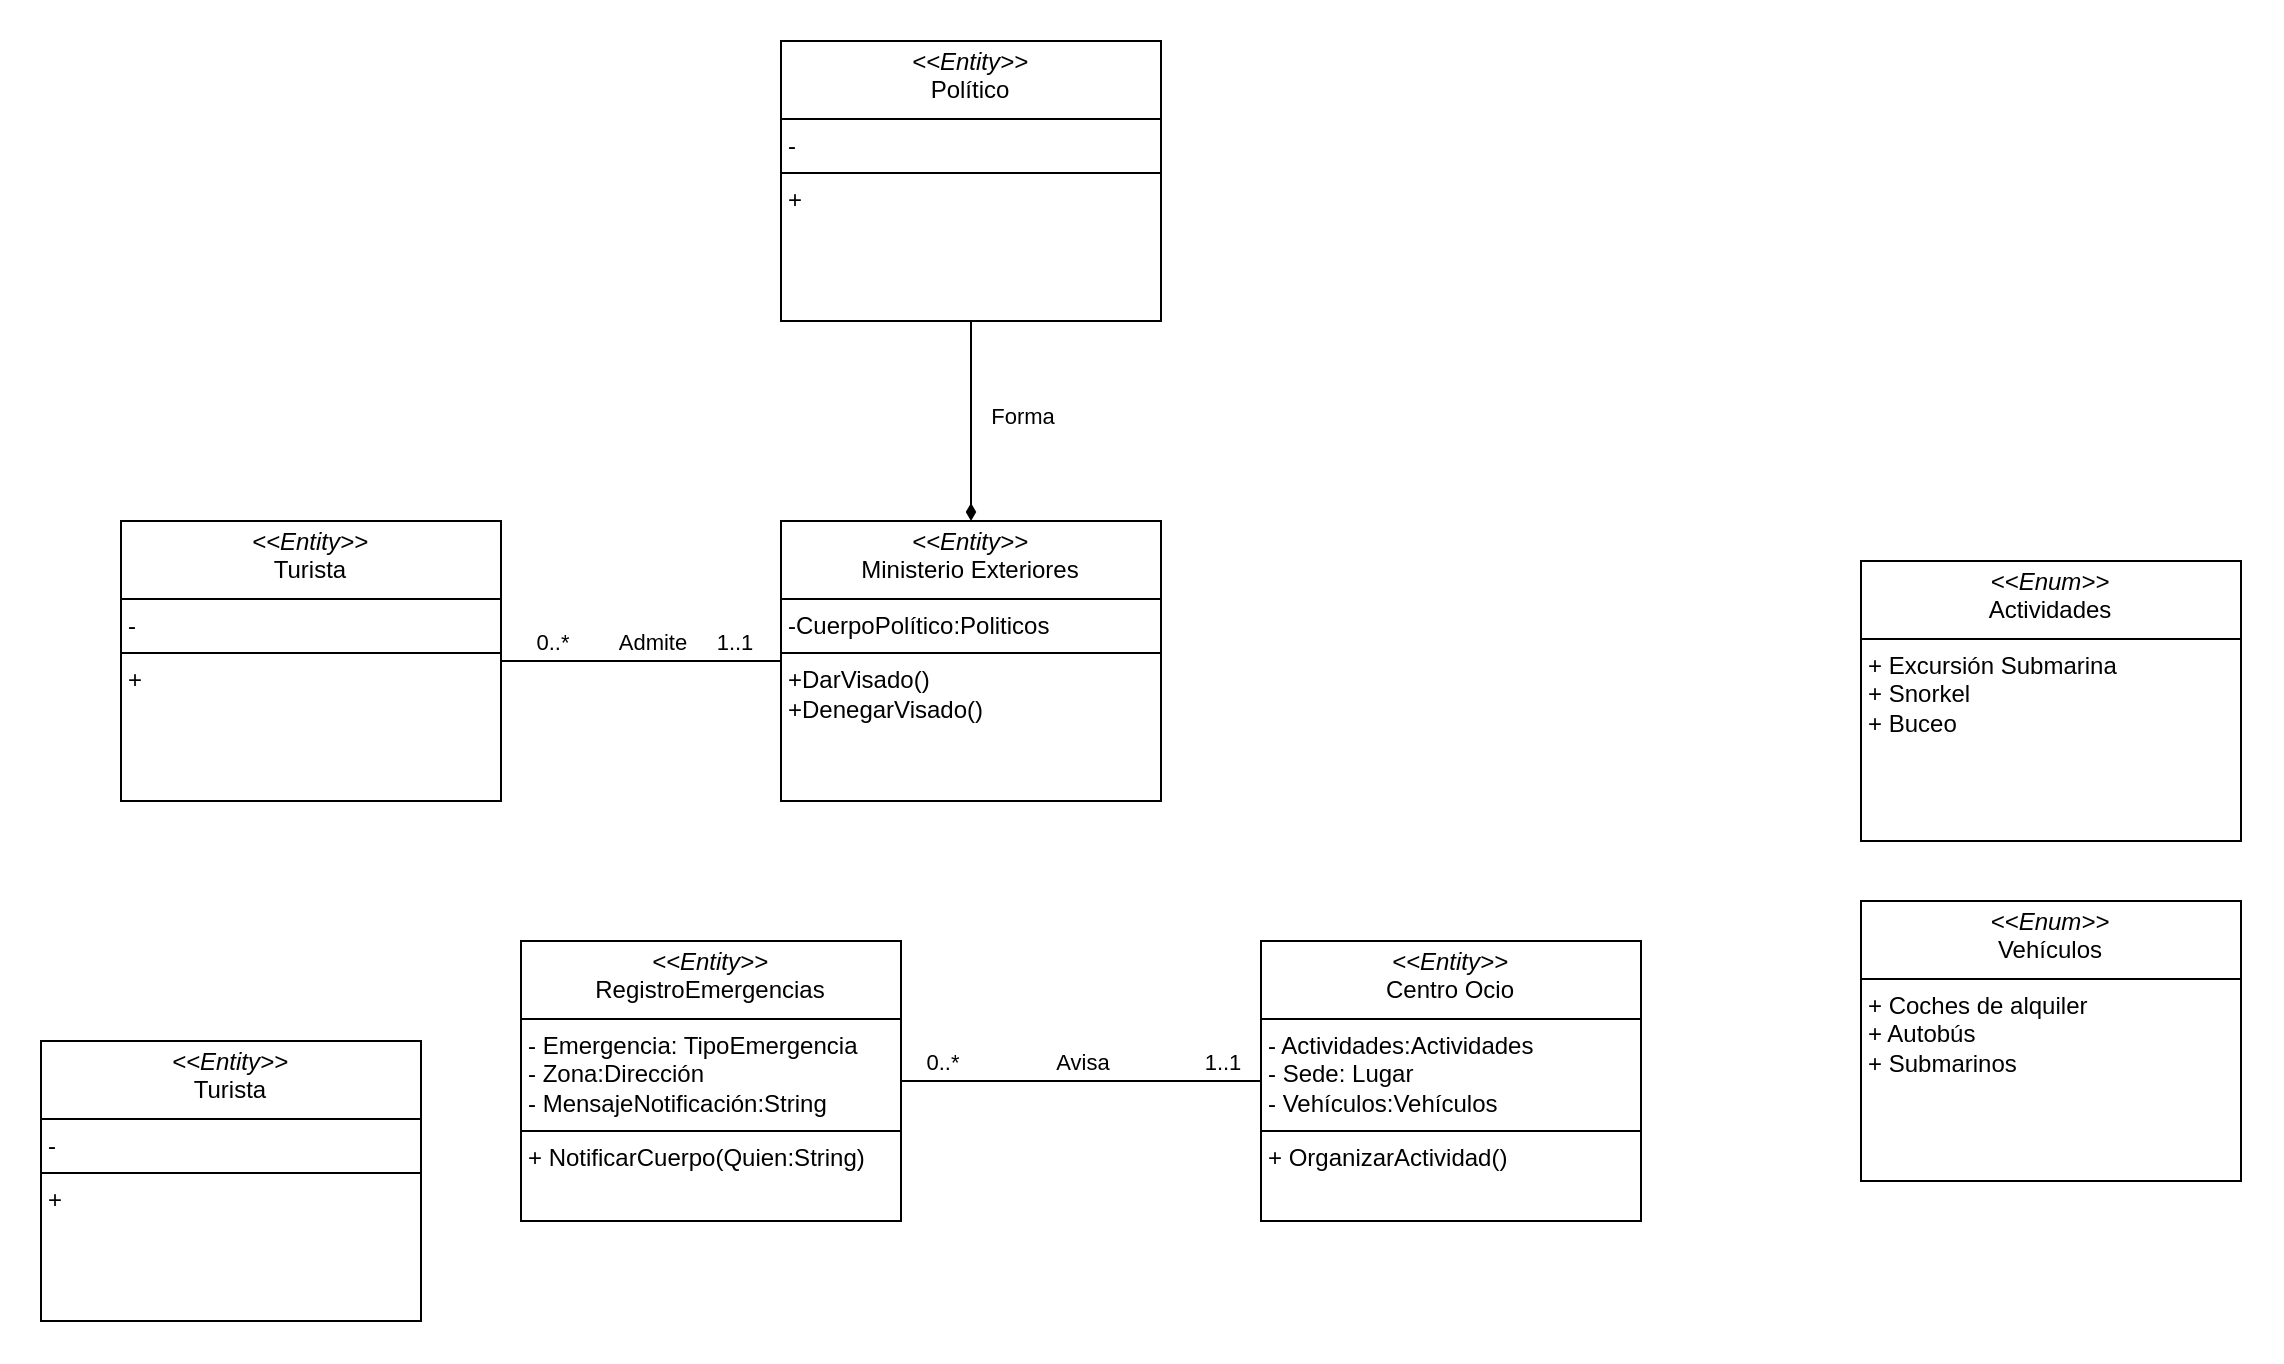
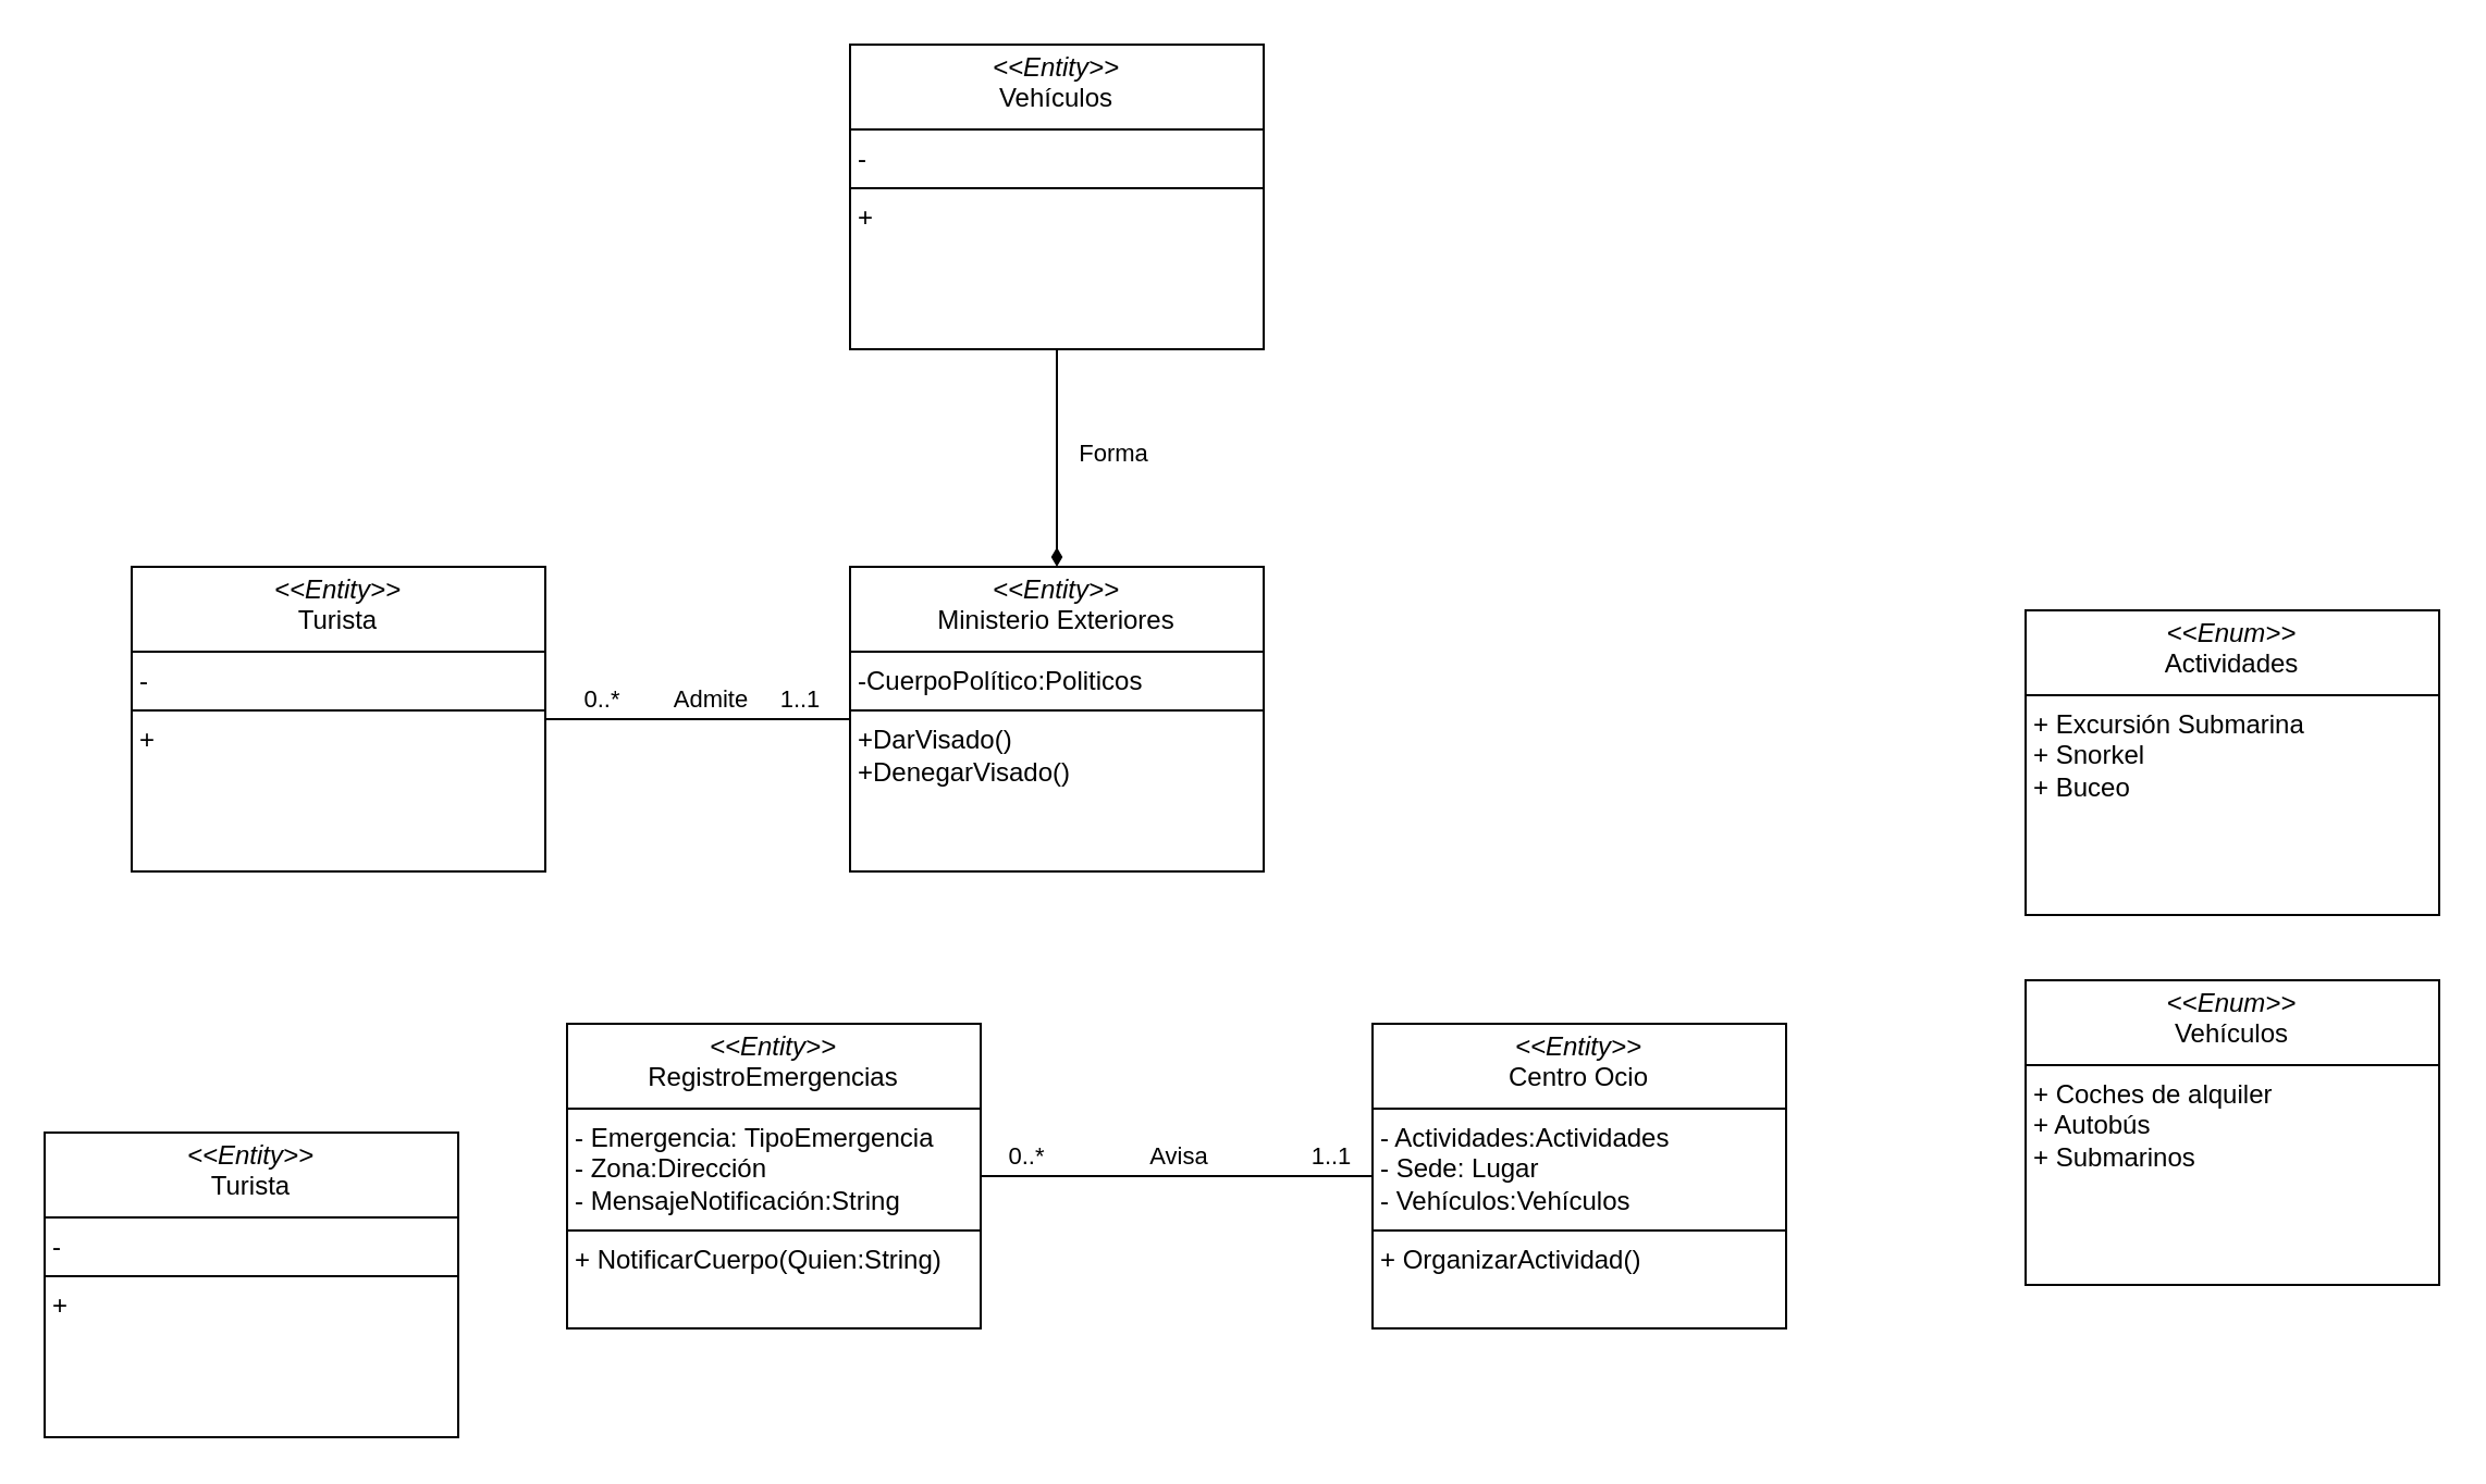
  <mxCell id="0" />
  <mxCell id="1" parent="0" />
  <mxCell id="2" value="&lt;p style=&quot;margin:0px;margin-top:4px;text-align:center;&quot;&gt;&lt;i&gt;&amp;lt;&amp;lt;Entity&amp;gt;&amp;gt;&lt;/i&gt;&lt;br&gt;Centro Ocio&lt;/p&gt;&lt;hr size=&quot;1&quot; style=&quot;border-style:solid;&quot;&gt;&lt;p style=&quot;margin:0px;margin-left:4px;&quot;&gt;- Actividades:Actividades&lt;/p&gt;&lt;p style=&quot;margin:0px;margin-left:4px;&quot;&gt;- Sede: Lugar&lt;/p&gt;&lt;p style=&quot;margin:0px;margin-left:4px;&quot;&gt;- Vehículos:Vehículos&lt;/p&gt;&lt;hr size=&quot;1&quot; style=&quot;border-style:solid;&quot;&gt;&lt;p style=&quot;margin:0px;margin-left:4px;&quot;&gt;+ OrganizarActividad()&lt;/p&gt;" style="verticalAlign=top;align=left;overflow=fill;html=1;whiteSpace=wrap;" vertex="1" parent="1"><mxGeometry x="630" y="470" width="190" height="140" as="geometry" /></mxCell>
  <mxCell id="3" value="&lt;p style=&quot;margin:0px;margin-top:4px;text-align:center;&quot;&gt;&lt;i&gt;&amp;lt;&amp;lt;Entity&amp;gt;&amp;gt;&lt;/i&gt;&lt;br&gt;Ministerio Exteriores&lt;/p&gt;&lt;hr size=&quot;1&quot; style=&quot;border-style:solid;&quot;&gt;&lt;p style=&quot;margin:0px;margin-left:4px;&quot;&gt;-CuerpoPolítico:Politicos&lt;/p&gt;&lt;hr size=&quot;1&quot; style=&quot;border-style:solid;&quot;&gt;&lt;p style=&quot;margin:0px;margin-left:4px;&quot;&gt;+DarVisado()&lt;/p&gt;&lt;p style=&quot;margin:0px;margin-left:4px;&quot;&gt;+DenegarVisado()&lt;/p&gt;" style="verticalAlign=top;align=left;overflow=fill;html=1;whiteSpace=wrap;" vertex="1" parent="1"><mxGeometry x="390" y="260" width="190" height="140" as="geometry" /></mxCell>
  <mxCell id="4" style="edgeStyle=orthogonalEdgeStyle;rounded=0;orthogonalLoop=1;jettySize=auto;html=1;exitX=1;exitY=0.5;exitDx=0;exitDy=0;endArrow=none;endFill=0;" edge="1" parent="1" source="8" target="2"><mxGeometry relative="1" as="geometry" /></mxCell>
  <mxCell id="5" value="Avisa" style="edgeLabel;html=1;align=center;verticalAlign=middle;resizable=0;points=[];" vertex="1" connectable="0" parent="4"><mxGeometry x="-0.078" y="2" relative="1" as="geometry"><mxPoint x="7" y="-8" as="offset" /></mxGeometry></mxCell>
  <mxCell id="6" value="0..*" style="edgeLabel;html=1;align=center;verticalAlign=middle;resizable=0;points=[];" vertex="1" connectable="0" parent="4"><mxGeometry x="-0.744" y="4" relative="1" as="geometry"><mxPoint x="-3" y="-6" as="offset" /></mxGeometry></mxCell>
  <mxCell id="7" value="1..1" style="edgeLabel;html=1;align=center;verticalAlign=middle;resizable=0;points=[];" vertex="1" connectable="0" parent="4"><mxGeometry x="0.789" y="4" relative="1" as="geometry"><mxPoint x="-1" y="-6" as="offset" /></mxGeometry></mxCell>
  <mxCell id="8" value="&lt;p style=&quot;margin:0px;margin-top:4px;text-align:center;&quot;&gt;&lt;i&gt;&amp;lt;&amp;lt;Entity&amp;gt;&amp;gt;&lt;/i&gt;&lt;br&gt;RegistroEmergencias&lt;/p&gt;&lt;hr size=&quot;1&quot; style=&quot;border-style:solid;&quot;&gt;&lt;p style=&quot;margin:0px;margin-left:4px;&quot;&gt;- Emergencia: TipoEmergencia&lt;/p&gt;&lt;p style=&quot;margin:0px;margin-left:4px;&quot;&gt;- Zona:Dirección&lt;/p&gt;&lt;p style=&quot;margin:0px;margin-left:4px;&quot;&gt;- MensajeNotificación:String&lt;/p&gt;&lt;hr size=&quot;1&quot; style=&quot;border-style:solid;&quot;&gt;&lt;p style=&quot;margin:0px;margin-left:4px;&quot;&gt;+ NotificarCuerpo(Quien:String)&lt;br&gt;&lt;/p&gt;" style="verticalAlign=top;align=left;overflow=fill;html=1;whiteSpace=wrap;" vertex="1" parent="1"><mxGeometry x="260" y="470" width="190" height="140" as="geometry" /></mxCell>
  <mxCell id="9" value="&lt;p style=&quot;margin:0px;margin-top:4px;text-align:center;&quot;&gt;&lt;i&gt;&amp;lt;&amp;lt;Enum&amp;gt;&amp;gt;&lt;/i&gt;&lt;br&gt;Actividades&lt;/p&gt;&lt;hr size=&quot;1&quot; style=&quot;border-style:solid;&quot;&gt;&lt;p style=&quot;margin:0px;margin-left:4px;&quot;&gt;+ Excursión Submarina&lt;/p&gt;&lt;p style=&quot;margin:0px;margin-left:4px;&quot;&gt;+ Snorkel&lt;br&gt;&lt;/p&gt;&lt;p style=&quot;margin:0px;margin-left:4px;&quot;&gt;+ Buceo&lt;/p&gt;" style="verticalAlign=top;align=left;overflow=fill;html=1;whiteSpace=wrap;" vertex="1" parent="1"><mxGeometry x="930" y="280" width="190" height="140" as="geometry" /></mxCell>
  <mxCell id="10" value="&lt;p style=&quot;margin:0px;margin-top:4px;text-align:center;&quot;&gt;&lt;i&gt;&amp;lt;&amp;lt;Enum&amp;gt;&amp;gt;&lt;/i&gt;&lt;br&gt;Vehículos&lt;/p&gt;&lt;hr size=&quot;1&quot; style=&quot;border-style:solid;&quot;&gt;&lt;p style=&quot;margin:0px;margin-left:4px;&quot;&gt;+ Coches de alquiler&lt;/p&gt;&lt;p style=&quot;margin:0px;margin-left:4px;&quot;&gt;+ Autobús&lt;br&gt;&lt;/p&gt;&lt;p style=&quot;margin:0px;margin-left:4px;&quot;&gt;+ Submarinos&lt;/p&gt;" style="verticalAlign=top;align=left;overflow=fill;html=1;whiteSpace=wrap;" vertex="1" parent="1"><mxGeometry x="930" y="450" width="190" height="140" as="geometry" /></mxCell>
  <mxCell id="11" style="edgeStyle=orthogonalEdgeStyle;rounded=0;orthogonalLoop=1;jettySize=auto;html=1;exitX=1;exitY=0.5;exitDx=0;exitDy=0;entryX=0;entryY=0.5;entryDx=0;entryDy=0;endArrow=none;endFill=0;" edge="1" parent="1" source="15" target="3"><mxGeometry relative="1" as="geometry" /></mxCell>
  <mxCell id="12" value="Admite" style="edgeLabel;html=1;align=center;verticalAlign=middle;resizable=0;points=[];" vertex="1" connectable="0" parent="11"><mxGeometry y="3" relative="1" as="geometry"><mxPoint x="5" y="-7" as="offset" /></mxGeometry></mxCell>
  <mxCell id="13" value="0..*" style="edgeLabel;html=1;align=center;verticalAlign=middle;resizable=0;points=[];" vertex="1" connectable="0" parent="11"><mxGeometry x="-0.636" y="3" relative="1" as="geometry"><mxPoint y="-7" as="offset" /></mxGeometry></mxCell>
  <mxCell id="14" value="1..1" style="edgeLabel;html=1;align=center;verticalAlign=middle;resizable=0;points=[];" vertex="1" connectable="0" parent="11"><mxGeometry x="0.654" y="-1" relative="1" as="geometry"><mxPoint y="-11" as="offset" /></mxGeometry></mxCell>
  <mxCell id="15" value="&lt;p style=&quot;margin:0px;margin-top:4px;text-align:center;&quot;&gt;&lt;i&gt;&amp;lt;&amp;lt;Entity&amp;gt;&amp;gt;&lt;/i&gt;&lt;br&gt;Turista&lt;/p&gt;&lt;hr size=&quot;1&quot; style=&quot;border-style:solid;&quot;&gt;&lt;p style=&quot;margin:0px;margin-left:4px;&quot;&gt;-&lt;/p&gt;&lt;hr size=&quot;1&quot; style=&quot;border-style:solid;&quot;&gt;&lt;p style=&quot;margin:0px;margin-left:4px;&quot;&gt;+&lt;/p&gt;&lt;p style=&quot;margin:0px;margin-left:4px;&quot;&gt;&lt;br&gt;&lt;/p&gt;" style="verticalAlign=top;align=left;overflow=fill;html=1;whiteSpace=wrap;" vertex="1" parent="1"><mxGeometry x="60" y="260" width="190" height="140" as="geometry" /></mxCell>
  <mxCell id="16" value="&lt;p style=&quot;margin:0px;margin-top:4px;text-align:center;&quot;&gt;&lt;i&gt;&amp;lt;&amp;lt;Entity&amp;gt;&amp;gt;&lt;/i&gt;&lt;br&gt;Turista&lt;/p&gt;&lt;hr size=&quot;1&quot; style=&quot;border-style:solid;&quot;&gt;&lt;p style=&quot;margin:0px;margin-left:4px;&quot;&gt;-&lt;/p&gt;&lt;hr size=&quot;1&quot; style=&quot;border-style:solid;&quot;&gt;&lt;p style=&quot;margin:0px;margin-left:4px;&quot;&gt;+&lt;/p&gt;&lt;p style=&quot;margin:0px;margin-left:4px;&quot;&gt;&lt;br&gt;&lt;/p&gt;" style="verticalAlign=top;align=left;overflow=fill;html=1;whiteSpace=wrap;" vertex="1" parent="1"><mxGeometry x="20" y="520" width="190" height="140" as="geometry" /></mxCell>
  <mxCell id="17" style="edgeStyle=orthogonalEdgeStyle;rounded=0;orthogonalLoop=1;jettySize=auto;html=1;exitX=0.5;exitY=1;exitDx=0;exitDy=0;entryX=0.5;entryY=0;entryDx=0;entryDy=0;endArrow=diamondThin;endFill=1;" edge="1" parent="1" source="19" target="3"><mxGeometry relative="1" as="geometry" /></mxCell>
  <mxCell id="18" value="Forma" style="edgeLabel;html=1;align=center;verticalAlign=middle;resizable=0;points=[];" vertex="1" connectable="0" parent="17"><mxGeometry x="-0.06" y="-3" relative="1" as="geometry"><mxPoint x="28" as="offset" /></mxGeometry></mxCell>
- <mxCell id="19" value="&lt;p style=&quot;margin:0px;margin-top:4px;text-align:center;&quot;&gt;&lt;i&gt;&amp;lt;&amp;lt;Entity&amp;gt;&amp;gt;&lt;/i&gt;&lt;br&gt;Político&lt;/p&gt;&lt;hr size=&quot;1&quot; style=&quot;border-style:solid;&quot;&gt;&lt;p style=&quot;margin:0px;margin-left:4px;&quot;&gt;-&lt;/p&gt;&lt;hr size=&quot;1&quot; style=&quot;border-style:solid;&quot;&gt;&lt;p style=&quot;margin:0px;margin-left:4px;&quot;&gt;+&lt;/p&gt;&lt;p style=&quot;margin:0px;margin-left:4px;&quot;&gt;&lt;br&gt;&lt;/p&gt;" style="verticalAlign=top;align=left;overflow=fill;html=1;whiteSpace=wrap;" vertex="1" parent="1"><mxGeometry x="390" y="20" width="190" height="140" as="geometry" /></mxCell>
+ <mxCell id="19" value="&lt;p style=&quot;margin:0px;margin-top:4px;text-align:center;&quot;&gt;&lt;i&gt;&amp;lt;&amp;lt;Entity&amp;gt;&amp;gt;&lt;/i&gt;&lt;br&gt;Vehículos&lt;/p&gt;&lt;hr size=&quot;1&quot; style=&quot;border-style:solid;&quot;&gt;&lt;p style=&quot;margin:0px;margin-left:4px;&quot;&gt;-&lt;/p&gt;&lt;hr size=&quot;1&quot; style=&quot;border-style:solid;&quot;&gt;&lt;p style=&quot;margin:0px;margin-left:4px;&quot;&gt;+&lt;/p&gt;&lt;p style=&quot;margin:0px;margin-left:4px;&quot;&gt;&lt;br&gt;&lt;/p&gt;" style="verticalAlign=top;align=left;overflow=fill;html=1;whiteSpace=wrap;" vertex="1" parent="1"><mxGeometry x="390" y="20" width="190" height="140" as="geometry" /></mxCell>
